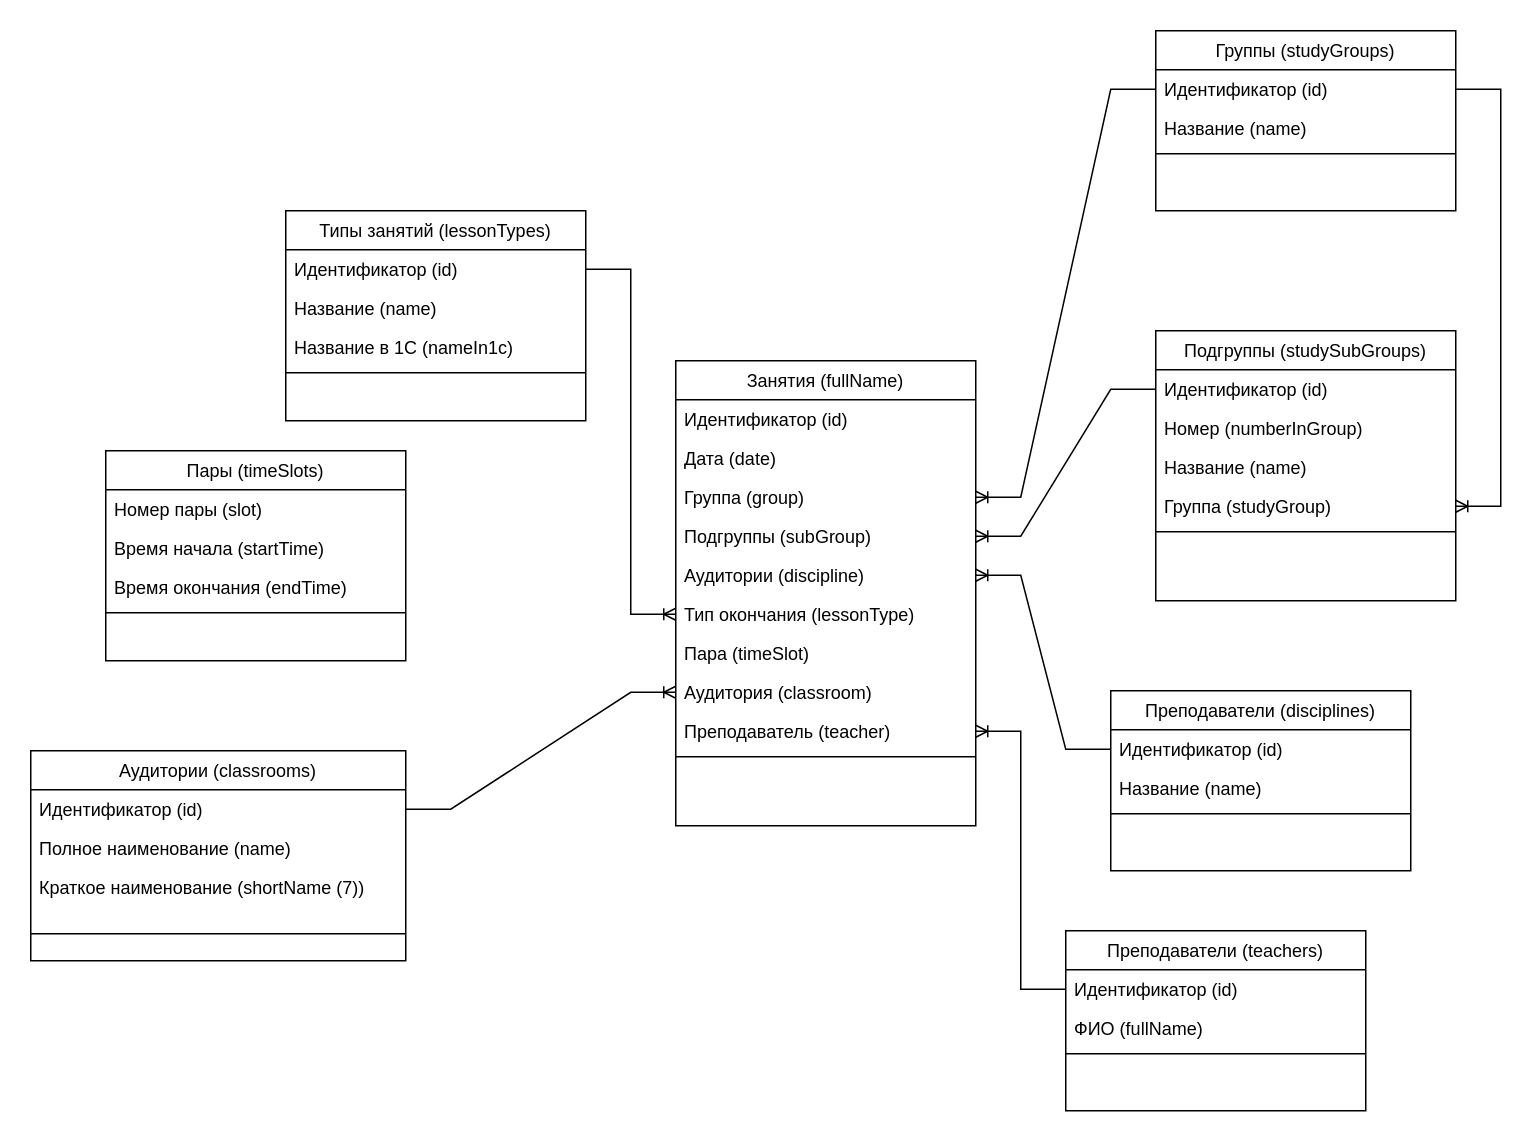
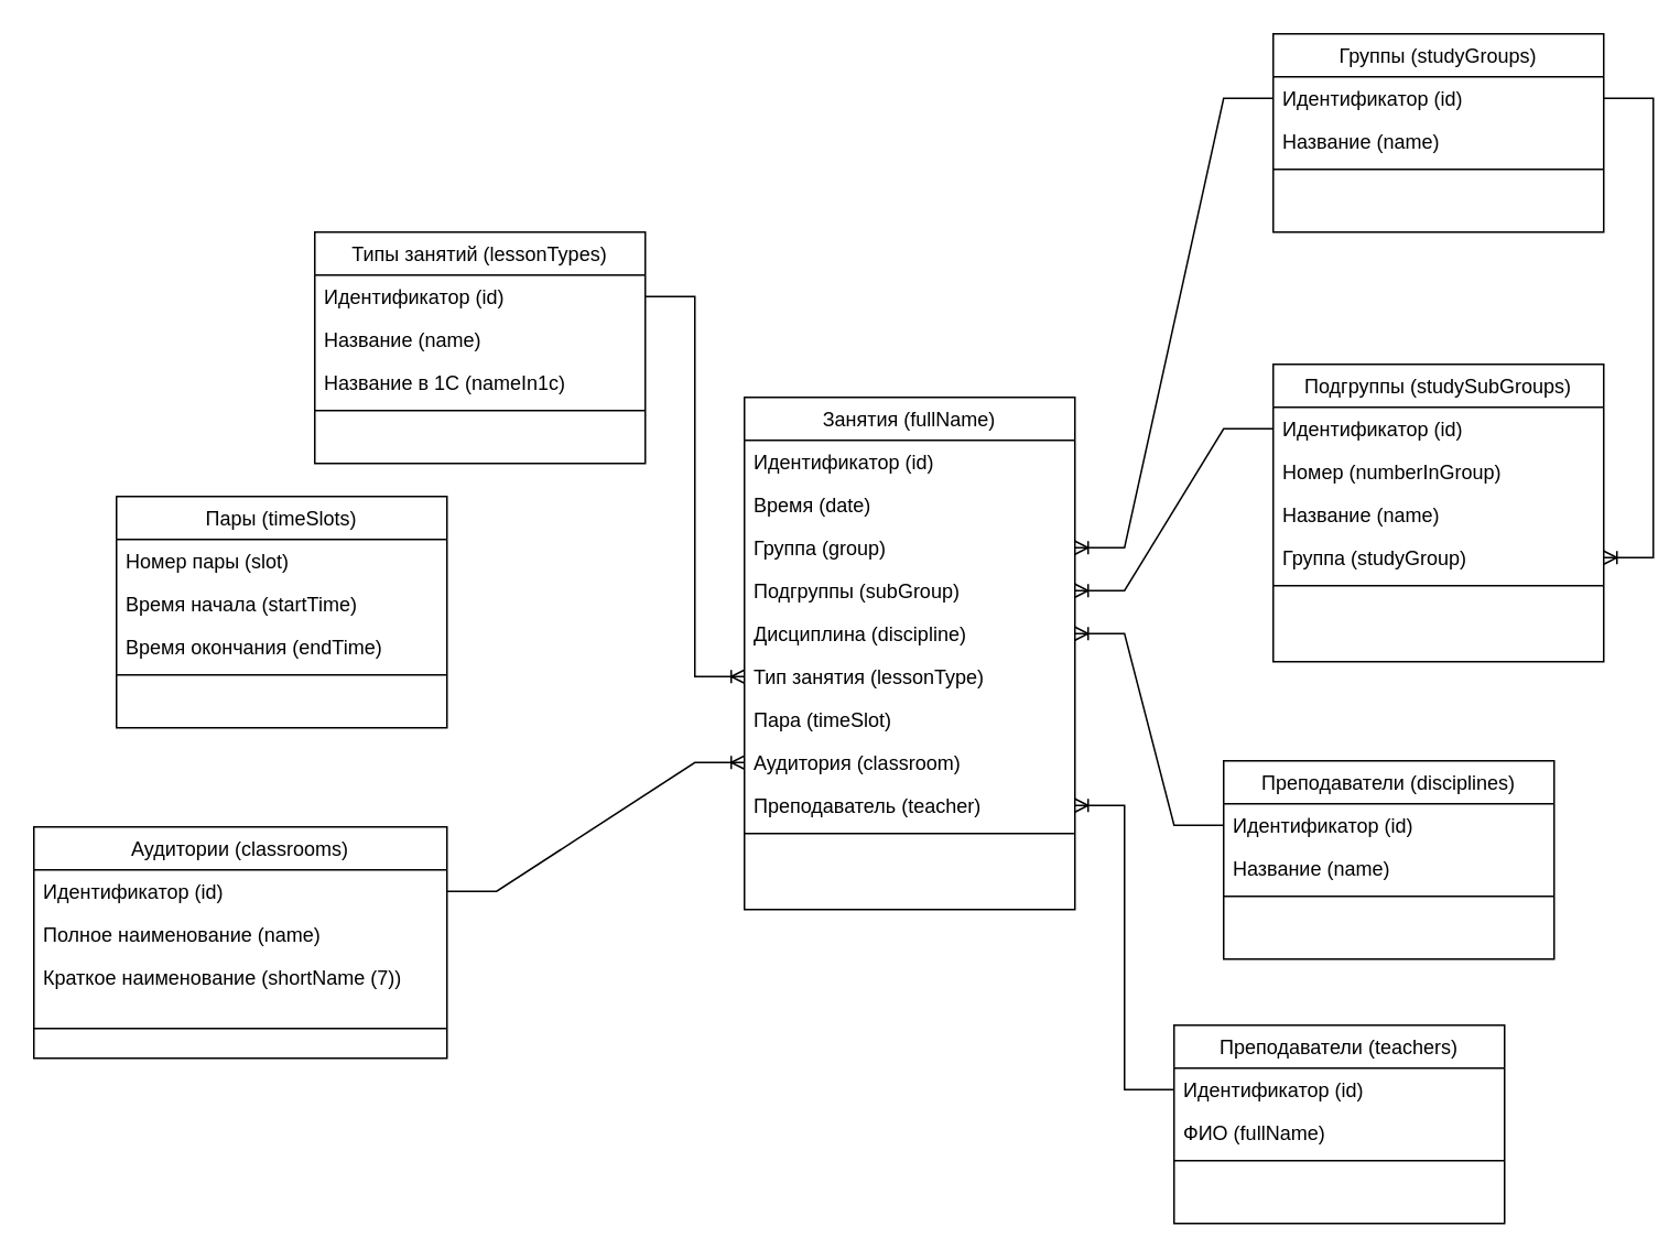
  <mxCell id="0" />
  <mxCell id="1" parent="0" />
  <mxCell id="2" value="Преподаватели (disciplines)" style="swimlane;fontStyle=0;align=center;verticalAlign=top;childLayout=stackLayout;horizontal=1;startSize=26;horizontalStack=0;resizeParent=1;resizeLast=0;collapsible=1;marginBottom=0;rounded=0;shadow=0;strokeWidth=1;" parent="1" vertex="1"><mxGeometry x="740" y="460" width="200" height="120" as="geometry"><mxRectangle x="550" y="140" width="160" height="26" as="alternateBounds" /></mxGeometry></mxCell>
  <mxCell id="3" value="Идентификатор (id)" style="text;align=left;verticalAlign=top;spacingLeft=4;spacingRight=4;overflow=hidden;rotatable=0;points=[[0,0.5],[1,0.5]];portConstraint=eastwest;" parent="2" vertex="1"><mxGeometry y="26" width="200" height="26" as="geometry" /></mxCell>
  <mxCell id="4" value="Название (name)" style="text;align=left;verticalAlign=top;spacingLeft=4;spacingRight=4;overflow=hidden;rotatable=0;points=[[0,0.5],[1,0.5]];portConstraint=eastwest;rounded=0;shadow=0;html=0;" parent="2" vertex="1"><mxGeometry y="52" width="200" height="26" as="geometry" /></mxCell>
  <mxCell id="5" value="" style="line;html=1;strokeWidth=1;align=left;verticalAlign=middle;spacingTop=-1;spacingLeft=3;spacingRight=3;rotatable=0;labelPosition=right;points=[];portConstraint=eastwest;" parent="2" vertex="1"><mxGeometry y="78" width="200" height="8" as="geometry" /></mxCell>
  <mxCell id="6" value="Преподаватели (teachers)" style="swimlane;fontStyle=0;align=center;verticalAlign=top;childLayout=stackLayout;horizontal=1;startSize=26;horizontalStack=0;resizeParent=1;resizeLast=0;collapsible=1;marginBottom=0;rounded=0;shadow=0;strokeWidth=1;" parent="1" vertex="1"><mxGeometry x="710" y="620" width="200" height="120" as="geometry"><mxRectangle x="550" y="140" width="160" height="26" as="alternateBounds" /></mxGeometry></mxCell>
  <mxCell id="7" value="Идентификатор (id)" style="text;align=left;verticalAlign=top;spacingLeft=4;spacingRight=4;overflow=hidden;rotatable=0;points=[[0,0.5],[1,0.5]];portConstraint=eastwest;" parent="6" vertex="1"><mxGeometry y="26" width="200" height="26" as="geometry" /></mxCell>
  <mxCell id="8" value="ФИО (fullName)" style="text;align=left;verticalAlign=top;spacingLeft=4;spacingRight=4;overflow=hidden;rotatable=0;points=[[0,0.5],[1,0.5]];portConstraint=eastwest;rounded=0;shadow=0;html=0;" parent="6" vertex="1"><mxGeometry y="52" width="200" height="26" as="geometry" /></mxCell>
  <mxCell id="9" value="" style="line;html=1;strokeWidth=1;align=left;verticalAlign=middle;spacingTop=-1;spacingLeft=3;spacingRight=3;rotatable=0;labelPosition=right;points=[];portConstraint=eastwest;" parent="6" vertex="1"><mxGeometry y="78" width="200" height="8" as="geometry" /></mxCell>
  <mxCell id="10" value="Типы занятий (lessonTypes)" style="swimlane;fontStyle=0;align=center;verticalAlign=top;childLayout=stackLayout;horizontal=1;startSize=26;horizontalStack=0;resizeParent=1;resizeLast=0;collapsible=1;marginBottom=0;rounded=0;shadow=0;strokeWidth=1;" parent="1" vertex="1"><mxGeometry x="190" y="140" width="200" height="140" as="geometry"><mxRectangle x="550" y="140" width="160" height="26" as="alternateBounds" /></mxGeometry></mxCell>
  <mxCell id="11" value="Идентификатор (id)" style="text;align=left;verticalAlign=top;spacingLeft=4;spacingRight=4;overflow=hidden;rotatable=0;points=[[0,0.5],[1,0.5]];portConstraint=eastwest;" parent="10" vertex="1"><mxGeometry y="26" width="200" height="26" as="geometry" /></mxCell>
  <mxCell id="12" value="Название (name)" style="text;align=left;verticalAlign=top;spacingLeft=4;spacingRight=4;overflow=hidden;rotatable=0;points=[[0,0.5],[1,0.5]];portConstraint=eastwest;rounded=0;shadow=0;html=0;" parent="10" vertex="1"><mxGeometry y="52" width="200" height="26" as="geometry" /></mxCell>
  <mxCell id="13" value="Название в 1С (nameIn1c)" style="text;align=left;verticalAlign=top;spacingLeft=4;spacingRight=4;overflow=hidden;rotatable=0;points=[[0,0.5],[1,0.5]];portConstraint=eastwest;rounded=0;shadow=0;html=0;" parent="10" vertex="1"><mxGeometry y="78" width="200" height="26" as="geometry" /></mxCell>
  <mxCell id="14" value="" style="line;html=1;strokeWidth=1;align=left;verticalAlign=middle;spacingTop=-1;spacingLeft=3;spacingRight=3;rotatable=0;labelPosition=right;points=[];portConstraint=eastwest;" parent="10" vertex="1"><mxGeometry y="104" width="200" height="8" as="geometry" /></mxCell>
  <mxCell id="15" value="Пары (timeSlots)" style="swimlane;fontStyle=0;align=center;verticalAlign=top;childLayout=stackLayout;horizontal=1;startSize=26;horizontalStack=0;resizeParent=1;resizeLast=0;collapsible=1;marginBottom=0;rounded=0;shadow=0;strokeWidth=1;" parent="1" vertex="1"><mxGeometry x="70" y="300" width="200" height="140" as="geometry"><mxRectangle x="550" y="140" width="160" height="26" as="alternateBounds" /></mxGeometry></mxCell>
  <mxCell id="16" value="Номер пары (slot)" style="text;align=left;verticalAlign=top;spacingLeft=4;spacingRight=4;overflow=hidden;rotatable=0;points=[[0,0.5],[1,0.5]];portConstraint=eastwest;" parent="15" vertex="1"><mxGeometry y="26" width="200" height="26" as="geometry" /></mxCell>
  <mxCell id="17" value="Время начала (startTime)" style="text;align=left;verticalAlign=top;spacingLeft=4;spacingRight=4;overflow=hidden;rotatable=0;points=[[0,0.5],[1,0.5]];portConstraint=eastwest;rounded=0;shadow=0;html=0;" parent="15" vertex="1"><mxGeometry y="52" width="200" height="26" as="geometry" /></mxCell>
  <mxCell id="18" value="Время окончания (endTime)" style="text;align=left;verticalAlign=top;spacingLeft=4;spacingRight=4;overflow=hidden;rotatable=0;points=[[0,0.5],[1,0.5]];portConstraint=eastwest;rounded=0;shadow=0;html=0;" parent="15" vertex="1"><mxGeometry y="78" width="200" height="26" as="geometry" /></mxCell>
  <mxCell id="19" value="" style="line;html=1;strokeWidth=1;align=left;verticalAlign=middle;spacingTop=-1;spacingLeft=3;spacingRight=3;rotatable=0;labelPosition=right;points=[];portConstraint=eastwest;" parent="15" vertex="1"><mxGeometry y="104" width="200" height="8" as="geometry" /></mxCell>
  <mxCell id="20" value="Аудитории (classrooms)" style="swimlane;fontStyle=0;align=center;verticalAlign=top;childLayout=stackLayout;horizontal=1;startSize=26;horizontalStack=0;resizeParent=1;resizeLast=0;collapsible=1;marginBottom=0;rounded=0;shadow=0;strokeWidth=1;" parent="1" vertex="1"><mxGeometry x="20" y="500" width="250" height="140" as="geometry"><mxRectangle x="550" y="140" width="160" height="26" as="alternateBounds" /></mxGeometry></mxCell>
  <mxCell id="21" value="Идентификатор (id)" style="text;align=left;verticalAlign=top;spacingLeft=4;spacingRight=4;overflow=hidden;rotatable=0;points=[[0,0.5],[1,0.5]];portConstraint=eastwest;" parent="20" vertex="1"><mxGeometry y="26" width="250" height="26" as="geometry" /></mxCell>
  <mxCell id="22" value="Полное наименование (name)" style="text;align=left;verticalAlign=top;spacingLeft=4;spacingRight=4;overflow=hidden;rotatable=0;points=[[0,0.5],[1,0.5]];portConstraint=eastwest;rounded=0;shadow=0;html=0;" vertex="1" parent="20"><mxGeometry y="52" width="250" height="26" as="geometry" /></mxCell>
  <mxCell id="23" value="Краткое наименование (shortName (7))" style="text;align=left;verticalAlign=top;spacingLeft=4;spacingRight=4;overflow=hidden;rotatable=0;points=[[0,0.5],[1,0.5]];portConstraint=eastwest;rounded=0;shadow=0;html=0;" parent="20" vertex="1"><mxGeometry y="78" width="250" height="26" as="geometry" /></mxCell>
  <mxCell id="24" value="" style="line;html=1;strokeWidth=1;align=left;verticalAlign=middle;spacingTop=-1;spacingLeft=3;spacingRight=3;rotatable=0;labelPosition=right;points=[];portConstraint=eastwest;" parent="20" vertex="1"><mxGeometry y="104" width="250" height="36" as="geometry" /></mxCell>
  <mxCell id="25" value="Занятия (fullName)" style="swimlane;fontStyle=0;align=center;verticalAlign=top;childLayout=stackLayout;horizontal=1;startSize=26;horizontalStack=0;resizeParent=1;resizeLast=0;collapsible=1;marginBottom=0;rounded=0;shadow=0;strokeWidth=1;" parent="1" vertex="1"><mxGeometry x="450" y="240" width="200" height="310" as="geometry"><mxRectangle x="550" y="140" width="160" height="26" as="alternateBounds" /></mxGeometry></mxCell>
  <mxCell id="26" value="Идентификатор (id)" style="text;align=left;verticalAlign=top;spacingLeft=4;spacingRight=4;overflow=hidden;rotatable=0;points=[[0,0.5],[1,0.5]];portConstraint=eastwest;" parent="25" vertex="1"><mxGeometry y="26" width="200" height="26" as="geometry" /></mxCell>
- <mxCell id="27" value="Дата (date)" style="text;align=left;verticalAlign=top;spacingLeft=4;spacingRight=4;overflow=hidden;rotatable=0;points=[[0,0.5],[1,0.5]];portConstraint=eastwest;rounded=0;shadow=0;html=0;" parent="25" vertex="1"><mxGeometry y="52" width="200" height="26" as="geometry" /></mxCell>
+ <mxCell id="27" value="Время (date)" style="text;align=left;verticalAlign=top;spacingLeft=4;spacingRight=4;overflow=hidden;rotatable=0;points=[[0,0.5],[1,0.5]];portConstraint=eastwest;rounded=0;shadow=0;html=0;" parent="25" vertex="1"><mxGeometry y="52" width="200" height="26" as="geometry" /></mxCell>
  <mxCell id="28" value="Группа (group)" style="text;align=left;verticalAlign=top;spacingLeft=4;spacingRight=4;overflow=hidden;rotatable=0;points=[[0,0.5],[1,0.5]];portConstraint=eastwest;rounded=0;shadow=0;html=0;" parent="25" vertex="1"><mxGeometry y="78" width="200" height="26" as="geometry" /></mxCell>
  <mxCell id="29" value="Подгруппы (subGroup)" style="text;align=left;verticalAlign=top;spacingLeft=4;spacingRight=4;overflow=hidden;rotatable=0;points=[[0,0.5],[1,0.5]];portConstraint=eastwest;rounded=0;shadow=0;html=0;" parent="25" vertex="1"><mxGeometry y="104" width="200" height="26" as="geometry" /></mxCell>
- <mxCell id="30" value="Аудитории (discipline)" style="text;align=left;verticalAlign=top;spacingLeft=4;spacingRight=4;overflow=hidden;rotatable=0;points=[[0,0.5],[1,0.5]];portConstraint=eastwest;rounded=0;shadow=0;html=0;" parent="25" vertex="1"><mxGeometry y="130" width="200" height="26" as="geometry" /></mxCell>
- <mxCell id="31" value="Тип окончания (lessonType)" style="text;align=left;verticalAlign=top;spacingLeft=4;spacingRight=4;overflow=hidden;rotatable=0;points=[[0,0.5],[1,0.5]];portConstraint=eastwest;rounded=0;shadow=0;html=0;" parent="25" vertex="1"><mxGeometry y="156" width="200" height="26" as="geometry" /></mxCell>
+ <mxCell id="30" value="Дисциплина (discipline)" style="text;align=left;verticalAlign=top;spacingLeft=4;spacingRight=4;overflow=hidden;rotatable=0;points=[[0,0.5],[1,0.5]];portConstraint=eastwest;rounded=0;shadow=0;html=0;" parent="25" vertex="1"><mxGeometry y="130" width="200" height="26" as="geometry" /></mxCell>
+ <mxCell id="31" value="Тип занятия (lessonType)" style="text;align=left;verticalAlign=top;spacingLeft=4;spacingRight=4;overflow=hidden;rotatable=0;points=[[0,0.5],[1,0.5]];portConstraint=eastwest;rounded=0;shadow=0;html=0;" parent="25" vertex="1"><mxGeometry y="156" width="200" height="26" as="geometry" /></mxCell>
  <mxCell id="32" value="Пара (timeSlot)" style="text;align=left;verticalAlign=top;spacingLeft=4;spacingRight=4;overflow=hidden;rotatable=0;points=[[0,0.5],[1,0.5]];portConstraint=eastwest;rounded=0;shadow=0;html=0;" parent="25" vertex="1"><mxGeometry y="182" width="200" height="26" as="geometry" /></mxCell>
  <mxCell id="33" value="Аудитория (classroom)" style="text;align=left;verticalAlign=top;spacingLeft=4;spacingRight=4;overflow=hidden;rotatable=0;points=[[0,0.5],[1,0.5]];portConstraint=eastwest;rounded=0;shadow=0;html=0;" parent="25" vertex="1"><mxGeometry y="208" width="200" height="26" as="geometry" /></mxCell>
  <mxCell id="34" value="Преподаватель (teacher)" style="text;align=left;verticalAlign=top;spacingLeft=4;spacingRight=4;overflow=hidden;rotatable=0;points=[[0,0.5],[1,0.5]];portConstraint=eastwest;rounded=0;shadow=0;html=0;" parent="25" vertex="1"><mxGeometry y="234" width="200" height="26" as="geometry" /></mxCell>
  <mxCell id="35" value="" style="line;html=1;strokeWidth=1;align=left;verticalAlign=middle;spacingTop=-1;spacingLeft=3;spacingRight=3;rotatable=0;labelPosition=right;points=[];portConstraint=eastwest;" parent="25" vertex="1"><mxGeometry y="260" width="200" height="8" as="geometry" /></mxCell>
  <mxCell id="36" value="" style="edgeStyle=entityRelationEdgeStyle;fontSize=12;html=1;endArrow=ERoneToMany;rounded=0;entryX=0;entryY=0.5;entryDx=0;entryDy=0;exitX=1;exitY=0.5;exitDx=0;exitDy=0;" parent="1" source="11" target="31" edge="1"><mxGeometry width="100" height="100" relative="1" as="geometry"><mxPoint x="100" y="520" as="sourcePoint" /><mxPoint x="370" y="420" as="targetPoint" /></mxGeometry></mxCell>
  <mxCell id="37" value="" style="edgeStyle=entityRelationEdgeStyle;fontSize=12;html=1;endArrow=ERoneToMany;rounded=0;entryX=1;entryY=0.5;entryDx=0;entryDy=0;" parent="1" source="7" target="34" edge="1"><mxGeometry width="100" height="100" relative="1" as="geometry"><mxPoint x="560" y="430" as="sourcePoint" /><mxPoint x="660" y="330" as="targetPoint" /></mxGeometry></mxCell>
  <mxCell id="38" value="" style="edgeStyle=entityRelationEdgeStyle;fontSize=12;html=1;endArrow=ERoneToMany;rounded=0;exitX=1;exitY=0.5;exitDx=0;exitDy=0;entryX=0;entryY=0.5;entryDx=0;entryDy=0;" parent="1" source="21" target="33" edge="1"><mxGeometry width="100" height="100" relative="1" as="geometry"><mxPoint x="560" y="430" as="sourcePoint" /><mxPoint x="660" y="330" as="targetPoint" /></mxGeometry></mxCell>
  <mxCell id="39" value="" style="edgeStyle=entityRelationEdgeStyle;fontSize=12;html=1;endArrow=ERoneToMany;rounded=0;entryX=1;entryY=0.5;entryDx=0;entryDy=0;exitX=0;exitY=0.5;exitDx=0;exitDy=0;" parent="1" source="3" target="30" edge="1"><mxGeometry width="100" height="100" relative="1" as="geometry"><mxPoint x="560" y="430" as="sourcePoint" /><mxPoint x="950" y="420" as="targetPoint" /></mxGeometry></mxCell>
  <mxCell id="40" value="Группы (studyGroups)" style="swimlane;fontStyle=0;align=center;verticalAlign=top;childLayout=stackLayout;horizontal=1;startSize=26;horizontalStack=0;resizeParent=1;resizeLast=0;collapsible=1;marginBottom=0;rounded=0;shadow=0;strokeWidth=1;" parent="1" vertex="1"><mxGeometry x="770" y="20" width="200" height="120" as="geometry"><mxRectangle x="550" y="140" width="160" height="26" as="alternateBounds" /></mxGeometry></mxCell>
  <mxCell id="41" value="Идентификатор (id)" style="text;align=left;verticalAlign=top;spacingLeft=4;spacingRight=4;overflow=hidden;rotatable=0;points=[[0,0.5],[1,0.5]];portConstraint=eastwest;" parent="40" vertex="1"><mxGeometry y="26" width="200" height="26" as="geometry" /></mxCell>
  <mxCell id="42" value="Название (name)" style="text;align=left;verticalAlign=top;spacingLeft=4;spacingRight=4;overflow=hidden;rotatable=0;points=[[0,0.5],[1,0.5]];portConstraint=eastwest;rounded=0;shadow=0;html=0;" parent="40" vertex="1"><mxGeometry y="52" width="200" height="26" as="geometry" /></mxCell>
  <mxCell id="43" value="" style="line;html=1;strokeWidth=1;align=left;verticalAlign=middle;spacingTop=-1;spacingLeft=3;spacingRight=3;rotatable=0;labelPosition=right;points=[];portConstraint=eastwest;" parent="40" vertex="1"><mxGeometry y="78" width="200" height="8" as="geometry" /></mxCell>
  <mxCell id="44" value="" style="edgeStyle=entityRelationEdgeStyle;fontSize=12;html=1;endArrow=ERoneToMany;rounded=0;exitX=0;exitY=0.5;exitDx=0;exitDy=0;entryX=1;entryY=0.5;entryDx=0;entryDy=0;" parent="1" source="41" target="28" edge="1"><mxGeometry width="100" height="100" relative="1" as="geometry"><mxPoint x="720" y="510" as="sourcePoint" /><mxPoint x="820" y="410" as="targetPoint" /></mxGeometry></mxCell>
  <mxCell id="45" value="Подгруппы (studySubGroups)" style="swimlane;fontStyle=0;align=center;verticalAlign=top;childLayout=stackLayout;horizontal=1;startSize=26;horizontalStack=0;resizeParent=1;resizeLast=0;collapsible=1;marginBottom=0;rounded=0;shadow=0;strokeWidth=1;" parent="1" vertex="1"><mxGeometry x="770" y="220" width="200" height="180" as="geometry"><mxRectangle x="550" y="140" width="160" height="26" as="alternateBounds" /></mxGeometry></mxCell>
  <mxCell id="46" value="Идентификатор (id)" style="text;align=left;verticalAlign=top;spacingLeft=4;spacingRight=4;overflow=hidden;rotatable=0;points=[[0,0.5],[1,0.5]];portConstraint=eastwest;" parent="45" vertex="1"><mxGeometry y="26" width="200" height="26" as="geometry" /></mxCell>
  <mxCell id="47" value="Номер (numberInGroup)" style="text;align=left;verticalAlign=top;spacingLeft=4;spacingRight=4;overflow=hidden;rotatable=0;points=[[0,0.5],[1,0.5]];portConstraint=eastwest;rounded=0;shadow=0;html=0;" parent="45" vertex="1"><mxGeometry y="52" width="200" height="26" as="geometry" /></mxCell>
  <mxCell id="48" value="Название (name)" style="text;align=left;verticalAlign=top;spacingLeft=4;spacingRight=4;overflow=hidden;rotatable=0;points=[[0,0.5],[1,0.5]];portConstraint=eastwest;rounded=0;shadow=0;html=0;" parent="45" vertex="1"><mxGeometry y="78" width="200" height="26" as="geometry" /></mxCell>
  <mxCell id="49" value="Группа (studyGroup)" style="text;align=left;verticalAlign=top;spacingLeft=4;spacingRight=4;overflow=hidden;rotatable=0;points=[[0,0.5],[1,0.5]];portConstraint=eastwest;rounded=0;shadow=0;html=0;" parent="45" vertex="1"><mxGeometry y="104" width="200" height="26" as="geometry" /></mxCell>
  <mxCell id="50" value="" style="line;html=1;strokeWidth=1;align=left;verticalAlign=middle;spacingTop=-1;spacingLeft=3;spacingRight=3;rotatable=0;labelPosition=right;points=[];portConstraint=eastwest;" parent="45" vertex="1"><mxGeometry y="130" width="200" height="8" as="geometry" /></mxCell>
  <mxCell id="51" value="" style="edgeStyle=entityRelationEdgeStyle;fontSize=12;html=1;endArrow=ERoneToMany;rounded=0;entryX=1;entryY=0.5;entryDx=0;entryDy=0;exitX=0;exitY=0.5;exitDx=0;exitDy=0;" parent="1" source="46" target="29" edge="1"><mxGeometry width="100" height="100" relative="1" as="geometry"><mxPoint x="720" y="510" as="sourcePoint" /><mxPoint x="820" y="410" as="targetPoint" /></mxGeometry></mxCell>
  <mxCell id="52" value="" style="edgeStyle=entityRelationEdgeStyle;fontSize=12;html=1;endArrow=ERoneToMany;rounded=0;entryX=1;entryY=0.5;entryDx=0;entryDy=0;exitX=1;exitY=0.5;exitDx=0;exitDy=0;" parent="1" source="41" target="49" edge="1"><mxGeometry width="100" height="100" relative="1" as="geometry"><mxPoint x="1080" y="80" as="sourcePoint" /><mxPoint x="1230" y="210" as="targetPoint" /></mxGeometry></mxCell>
